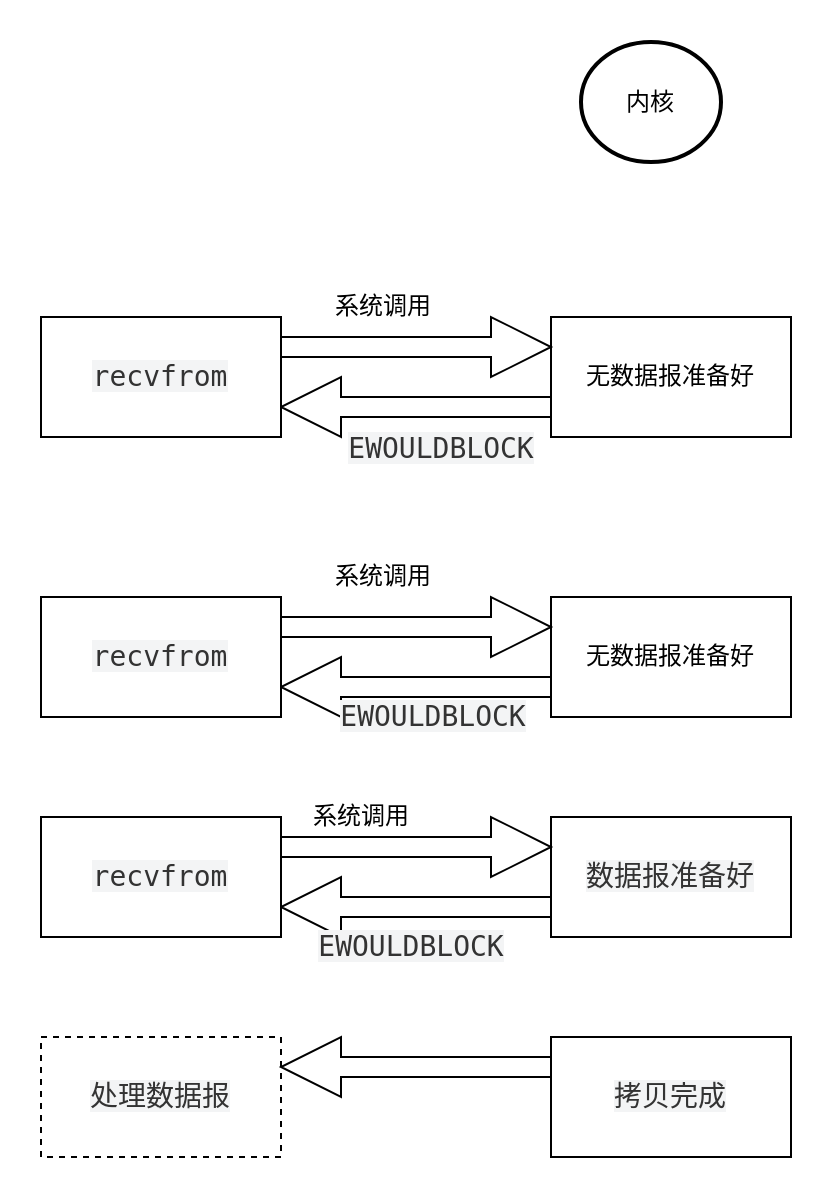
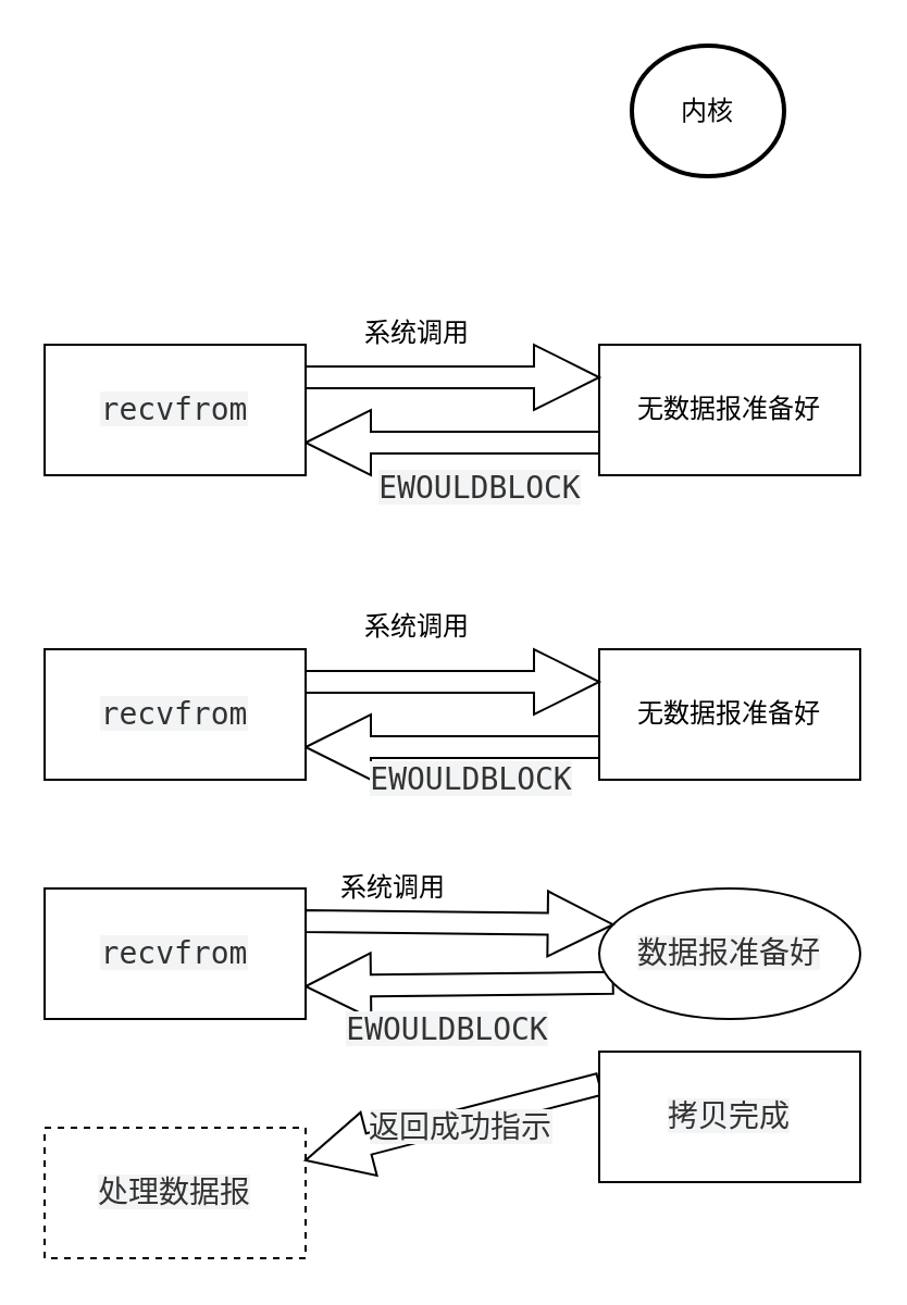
  <mxCell id="0" />
  <mxCell id="1" parent="0" />
  <mxCell id="2" value="内核" style="strokeWidth=2;html=1;shape=mxgraph.flowchart.start_2;whiteSpace=wrap;" vertex="1" parent="1"><mxGeometry x="290" y="20.5" width="70" height="60" as="geometry" /></mxCell>
  <mxCell id="3" style="edgeStyle=orthogonalEdgeStyle;shape=arrow;rounded=0;orthogonalLoop=1;jettySize=auto;html=1;exitX=0;exitY=0.75;exitDx=0;exitDy=0;entryX=1;entryY=0.75;entryDx=0;entryDy=0;" edge="1" parent="1" source="4" target="6"><mxGeometry relative="1" as="geometry" /></mxCell>
  <mxCell id="4" value="无数据报准备好" style="rounded=0;whiteSpace=wrap;html=1;" vertex="1" parent="1"><mxGeometry x="275" y="158" width="120" height="60" as="geometry" /></mxCell>
  <mxCell id="5" style="edgeStyle=orthogonalEdgeStyle;shape=arrow;rounded=0;orthogonalLoop=1;jettySize=auto;html=1;exitX=1;exitY=0.25;exitDx=0;exitDy=0;entryX=0;entryY=0.25;entryDx=0;entryDy=0;" edge="1" parent="1" source="6" target="4"><mxGeometry relative="1" as="geometry" /></mxCell>
  <mxCell id="6" value="&lt;span style=&quot;color: rgb(51 , 51 , 51) ; font-family: &amp;#34;source code pro&amp;#34; , &amp;#34;dejavu sans mono&amp;#34; , &amp;#34;ubuntu mono&amp;#34; , &amp;#34;anonymous pro&amp;#34; , &amp;#34;droid sans mono&amp;#34; , &amp;#34;menlo&amp;#34; , &amp;#34;monaco&amp;#34; , &amp;#34;consolas&amp;#34; , &amp;#34;inconsolata&amp;#34; , &amp;#34;courier&amp;#34; , monospace , &amp;#34;pingfang sc&amp;#34; , &amp;#34;microsoft yahei&amp;#34; , sans-serif ; font-size: 14px ; text-align: left ; white-space: pre ; background-color: rgb(243 , 244 , 245)&quot;&gt;recvfrom&lt;/span&gt;" style="rounded=0;whiteSpace=wrap;html=1;" vertex="1" parent="1"><mxGeometry x="20" y="158" width="120" height="60" as="geometry" /></mxCell>
  <mxCell id="7" value="系统调用" style="text;html=1;align=center;verticalAlign=middle;resizable=0;points=[];autosize=1;" vertex="1" parent="1"><mxGeometry x="161" y="143" width="60" height="20" as="geometry" /></mxCell>
  <mxCell id="8" value="&lt;span style=&quot;color: rgb(51 , 51 , 51) ; font-family: &amp;#34;source code pro&amp;#34; , &amp;#34;dejavu sans mono&amp;#34; , &amp;#34;ubuntu mono&amp;#34; , &amp;#34;anonymous pro&amp;#34; , &amp;#34;droid sans mono&amp;#34; , &amp;#34;menlo&amp;#34; , &amp;#34;monaco&amp;#34; , &amp;#34;consolas&amp;#34; , &amp;#34;inconsolata&amp;#34; , &amp;#34;courier&amp;#34; , monospace , &amp;#34;pingfang sc&amp;#34; , &amp;#34;microsoft yahei&amp;#34; , sans-serif ; font-size: 14px ; text-align: left ; white-space: pre ; background-color: rgb(243 , 244 , 245)&quot;&gt;EWOULDBLOCK&lt;/span&gt;" style="text;html=1;align=center;verticalAlign=middle;resizable=0;points=[];autosize=1;" vertex="1" parent="1"><mxGeometry x="165" y="214" width="110" height="20" as="geometry" /></mxCell>
  <mxCell id="9" style="edgeStyle=orthogonalEdgeStyle;shape=arrow;rounded=0;orthogonalLoop=1;jettySize=auto;html=1;exitX=0;exitY=0.75;exitDx=0;exitDy=0;entryX=1;entryY=0.75;entryDx=0;entryDy=0;" edge="1" parent="1" source="10" target="12"><mxGeometry relative="1" as="geometry" /></mxCell>
  <mxCell id="10" value="无数据报准备好" style="rounded=0;whiteSpace=wrap;html=1;" vertex="1" parent="1"><mxGeometry x="275" y="298" width="120" height="60" as="geometry" /></mxCell>
  <mxCell id="11" style="edgeStyle=orthogonalEdgeStyle;shape=arrow;rounded=0;orthogonalLoop=1;jettySize=auto;html=1;exitX=1;exitY=0.25;exitDx=0;exitDy=0;entryX=0;entryY=0.25;entryDx=0;entryDy=0;" edge="1" parent="1" source="12" target="10"><mxGeometry relative="1" as="geometry" /></mxCell>
  <mxCell id="12" value="&lt;span style=&quot;color: rgb(51 , 51 , 51) ; font-family: &amp;#34;source code pro&amp;#34; , &amp;#34;dejavu sans mono&amp;#34; , &amp;#34;ubuntu mono&amp;#34; , &amp;#34;anonymous pro&amp;#34; , &amp;#34;droid sans mono&amp;#34; , &amp;#34;menlo&amp;#34; , &amp;#34;monaco&amp;#34; , &amp;#34;consolas&amp;#34; , &amp;#34;inconsolata&amp;#34; , &amp;#34;courier&amp;#34; , monospace , &amp;#34;pingfang sc&amp;#34; , &amp;#34;microsoft yahei&amp;#34; , sans-serif ; font-size: 14px ; text-align: left ; white-space: pre ; background-color: rgb(243 , 244 , 245)&quot;&gt;recvfrom&lt;/span&gt;" style="rounded=0;whiteSpace=wrap;html=1;" vertex="1" parent="1"><mxGeometry x="20" y="298" width="120" height="60" as="geometry" /></mxCell>
  <mxCell id="13" style="edgeStyle=orthogonalEdgeStyle;shape=arrow;rounded=0;orthogonalLoop=1;jettySize=auto;html=1;exitX=0;exitY=0.75;exitDx=0;exitDy=0;entryX=1;entryY=0.75;entryDx=0;entryDy=0;" edge="1" parent="1" source="14" target="16"><mxGeometry relative="1" as="geometry" /></mxCell>
- <mxCell id="14" value="&lt;span style=&quot;color: rgb(51 , 51 , 51) ; font-family: &amp;#34;source code pro&amp;#34; , &amp;#34;dejavu sans mono&amp;#34; , &amp;#34;ubuntu mono&amp;#34; , &amp;#34;anonymous pro&amp;#34; , &amp;#34;droid sans mono&amp;#34; , &amp;#34;menlo&amp;#34; , &amp;#34;monaco&amp;#34; , &amp;#34;consolas&amp;#34; , &amp;#34;inconsolata&amp;#34; , &amp;#34;courier&amp;#34; , monospace , &amp;#34;pingfang sc&amp;#34; , &amp;#34;microsoft yahei&amp;#34; , sans-serif ; font-size: 14px ; text-align: left ; white-space: pre ; background-color: rgb(243 , 244 , 245)&quot;&gt;数据报准备好&lt;/span&gt;" style="rounded=0;whiteSpace=wrap;html=1;" vertex="1" parent="1"><mxGeometry x="275" y="408" width="120" height="60" as="geometry" /></mxCell>
+ <mxCell id="14" value="&lt;span style=&quot;color: rgb(51 , 51 , 51) ; font-family: &amp;#34;source code pro&amp;#34; , &amp;#34;dejavu sans mono&amp;#34; , &amp;#34;ubuntu mono&amp;#34; , &amp;#34;anonymous pro&amp;#34; , &amp;#34;droid sans mono&amp;#34; , &amp;#34;menlo&amp;#34; , &amp;#34;monaco&amp;#34; , &amp;#34;consolas&amp;#34; , &amp;#34;inconsolata&amp;#34; , &amp;#34;courier&amp;#34; , monospace , &amp;#34;pingfang sc&amp;#34; , &amp;#34;microsoft yahei&amp;#34; , sans-serif ; font-size: 14px ; text-align: left ; white-space: pre ; background-color: rgb(243 , 244 , 245)&quot;&gt;数据报准备好&lt;/span&gt;" style="ellipse;whiteSpace=wrap;html=1;" vertex="1" parent="1"><mxGeometry x="275" y="408" width="120" height="60" as="geometry" /></mxCell>
  <mxCell id="15" style="edgeStyle=orthogonalEdgeStyle;shape=arrow;rounded=0;orthogonalLoop=1;jettySize=auto;html=1;exitX=1;exitY=0.25;exitDx=0;exitDy=0;entryX=0;entryY=0.25;entryDx=0;entryDy=0;" edge="1" parent="1" source="16" target="14"><mxGeometry relative="1" as="geometry" /></mxCell>
  <mxCell id="16" value="&lt;span style=&quot;color: rgb(51 , 51 , 51) ; font-family: &amp;#34;source code pro&amp;#34; , &amp;#34;dejavu sans mono&amp;#34; , &amp;#34;ubuntu mono&amp;#34; , &amp;#34;anonymous pro&amp;#34; , &amp;#34;droid sans mono&amp;#34; , &amp;#34;menlo&amp;#34; , &amp;#34;monaco&amp;#34; , &amp;#34;consolas&amp;#34; , &amp;#34;inconsolata&amp;#34; , &amp;#34;courier&amp;#34; , monospace , &amp;#34;pingfang sc&amp;#34; , &amp;#34;microsoft yahei&amp;#34; , sans-serif ; font-size: 14px ; text-align: left ; white-space: pre ; background-color: rgb(243 , 244 , 245)&quot;&gt;recvfrom&lt;/span&gt;" style="rounded=0;whiteSpace=wrap;html=1;" vertex="1" parent="1"><mxGeometry x="20" y="408" width="120" height="60" as="geometry" /></mxCell>
  <mxCell id="17" value="系统调用" style="text;html=1;align=center;verticalAlign=middle;resizable=0;points=[];autosize=1;" vertex="1" parent="1"><mxGeometry x="161" y="278" width="60" height="20" as="geometry" /></mxCell>
  <mxCell id="18" value="系统调用" style="text;html=1;align=center;verticalAlign=middle;resizable=0;points=[];autosize=1;" vertex="1" parent="1"><mxGeometry x="150" y="398" width="60" height="20" as="geometry" /></mxCell>
  <mxCell id="19" value="&lt;span style=&quot;color: rgb(51 , 51 , 51) ; font-family: &amp;#34;source code pro&amp;#34; , &amp;#34;dejavu sans mono&amp;#34; , &amp;#34;ubuntu mono&amp;#34; , &amp;#34;anonymous pro&amp;#34; , &amp;#34;droid sans mono&amp;#34; , &amp;#34;menlo&amp;#34; , &amp;#34;monaco&amp;#34; , &amp;#34;consolas&amp;#34; , &amp;#34;inconsolata&amp;#34; , &amp;#34;courier&amp;#34; , monospace , &amp;#34;pingfang sc&amp;#34; , &amp;#34;microsoft yahei&amp;#34; , sans-serif ; font-size: 14px ; text-align: left ; white-space: pre ; background-color: rgb(243 , 244 , 245)&quot;&gt;EWOULDBLOCK&lt;/span&gt;" style="text;html=1;align=center;verticalAlign=middle;resizable=0;points=[];autosize=1;" vertex="1" parent="1"><mxGeometry x="161" y="348" width="110" height="20" as="geometry" /></mxCell>
  <mxCell id="20" value="&lt;span style=&quot;color: rgb(51 , 51 , 51) ; font-family: &amp;#34;source code pro&amp;#34; , &amp;#34;dejavu sans mono&amp;#34; , &amp;#34;ubuntu mono&amp;#34; , &amp;#34;anonymous pro&amp;#34; , &amp;#34;droid sans mono&amp;#34; , &amp;#34;menlo&amp;#34; , &amp;#34;monaco&amp;#34; , &amp;#34;consolas&amp;#34; , &amp;#34;inconsolata&amp;#34; , &amp;#34;courier&amp;#34; , monospace , &amp;#34;pingfang sc&amp;#34; , &amp;#34;microsoft yahei&amp;#34; , sans-serif ; font-size: 14px ; text-align: left ; white-space: pre ; background-color: rgb(243 , 244 , 245)&quot;&gt;EWOULDBLOCK&lt;/span&gt;" style="text;html=1;align=center;verticalAlign=middle;resizable=0;points=[];autosize=1;" vertex="1" parent="1"><mxGeometry x="150" y="463" width="110" height="20" as="geometry" /></mxCell>
  <mxCell id="21" value="&lt;span style=&quot;color: rgb(51 , 51 , 51) ; font-family: &amp;#34;source code pro&amp;#34; , &amp;#34;dejavu sans mono&amp;#34; , &amp;#34;ubuntu mono&amp;#34; , &amp;#34;anonymous pro&amp;#34; , &amp;#34;droid sans mono&amp;#34; , &amp;#34;menlo&amp;#34; , &amp;#34;monaco&amp;#34; , &amp;#34;consolas&amp;#34; , &amp;#34;inconsolata&amp;#34; , &amp;#34;courier&amp;#34; , monospace , &amp;#34;pingfang sc&amp;#34; , &amp;#34;microsoft yahei&amp;#34; , sans-serif ; font-size: 14px ; text-align: left ; white-space: pre ; background-color: rgb(243 , 244 , 245)&quot;&gt;处理数据报&lt;/span&gt;" style="rounded=0;whiteSpace=wrap;html=1;dashed=1;" vertex="1" parent="1"><mxGeometry x="20" y="518" width="120" height="60" as="geometry" /></mxCell>
  <mxCell id="22" value="" style="edgeStyle=orthogonalEdgeStyle;shape=arrow;rounded=0;orthogonalLoop=1;jettySize=auto;html=1;entryX=1;entryY=0.25;entryDx=0;entryDy=0;exitX=0;exitY=0.25;exitDx=0;exitDy=0;" edge="1" parent="1" source="23" target="21"><mxGeometry relative="1" as="geometry"><mxPoint x="195" y="578" as="targetPoint" /></mxGeometry></mxCell>
- <mxCell id="23" value="&lt;div style=&quot;text-align: left&quot;&gt;&lt;font color=&quot;#333333&quot; face=&quot;source code pro, dejavu sans mono, ubuntu mono, anonymous pro, droid sans mono, menlo, monaco, consolas, inconsolata, courier, monospace, pingfang sc, microsoft yahei, sans-serif&quot;&gt;&lt;span style=&quot;font-size: 14px ; white-space: pre ; background-color: rgb(243 , 244 , 245)&quot;&gt;拷贝完成&lt;/span&gt;&lt;/font&gt;&lt;/div&gt;" style="rounded=0;whiteSpace=wrap;html=1;" vertex="1" parent="1"><mxGeometry x="275" y="518" width="120" height="60" as="geometry" /></mxCell>
+ <mxCell id="23" value="&lt;div style=&quot;text-align: left&quot;&gt;&lt;font color=&quot;#333333&quot; face=&quot;source code pro, dejavu sans mono, ubuntu mono, anonymous pro, droid sans mono, menlo, monaco, consolas, inconsolata, courier, monospace, pingfang sc, microsoft yahei, sans-serif&quot;&gt;&lt;span style=&quot;font-size: 14px ; white-space: pre ; background-color: rgb(243 , 244 , 245)&quot;&gt;拷贝完成&lt;/span&gt;&lt;/font&gt;&lt;/div&gt;" style="rounded=0;whiteSpace=wrap;html=1;" vertex="1" parent="1"><mxGeometry x="275" y="483" width="120" height="60" as="geometry" /></mxCell>
+ <mxCell id="24" value="&lt;span style=&quot;color: rgb(51 , 51 , 51) ; font-family: &amp;#34;source code pro&amp;#34; , &amp;#34;dejavu sans mono&amp;#34; , &amp;#34;ubuntu mono&amp;#34; , &amp;#34;anonymous pro&amp;#34; , &amp;#34;droid sans mono&amp;#34; , &amp;#34;menlo&amp;#34; , &amp;#34;monaco&amp;#34; , &amp;#34;consolas&amp;#34; , &amp;#34;inconsolata&amp;#34; , &amp;#34;courier&amp;#34; , monospace , &amp;#34;pingfang sc&amp;#34; , &amp;#34;microsoft yahei&amp;#34; , sans-serif ; font-size: 14px ; text-align: left ; white-space: pre ; background-color: rgb(243 , 244 , 245)&quot;&gt;返回成功指示&lt;/span&gt;" style="text;html=1;align=center;verticalAlign=middle;resizable=0;points=[];autosize=1;" vertex="1" parent="1"><mxGeometry x="161" y="508" width="100" height="20" as="geometry" /></mxCell>
